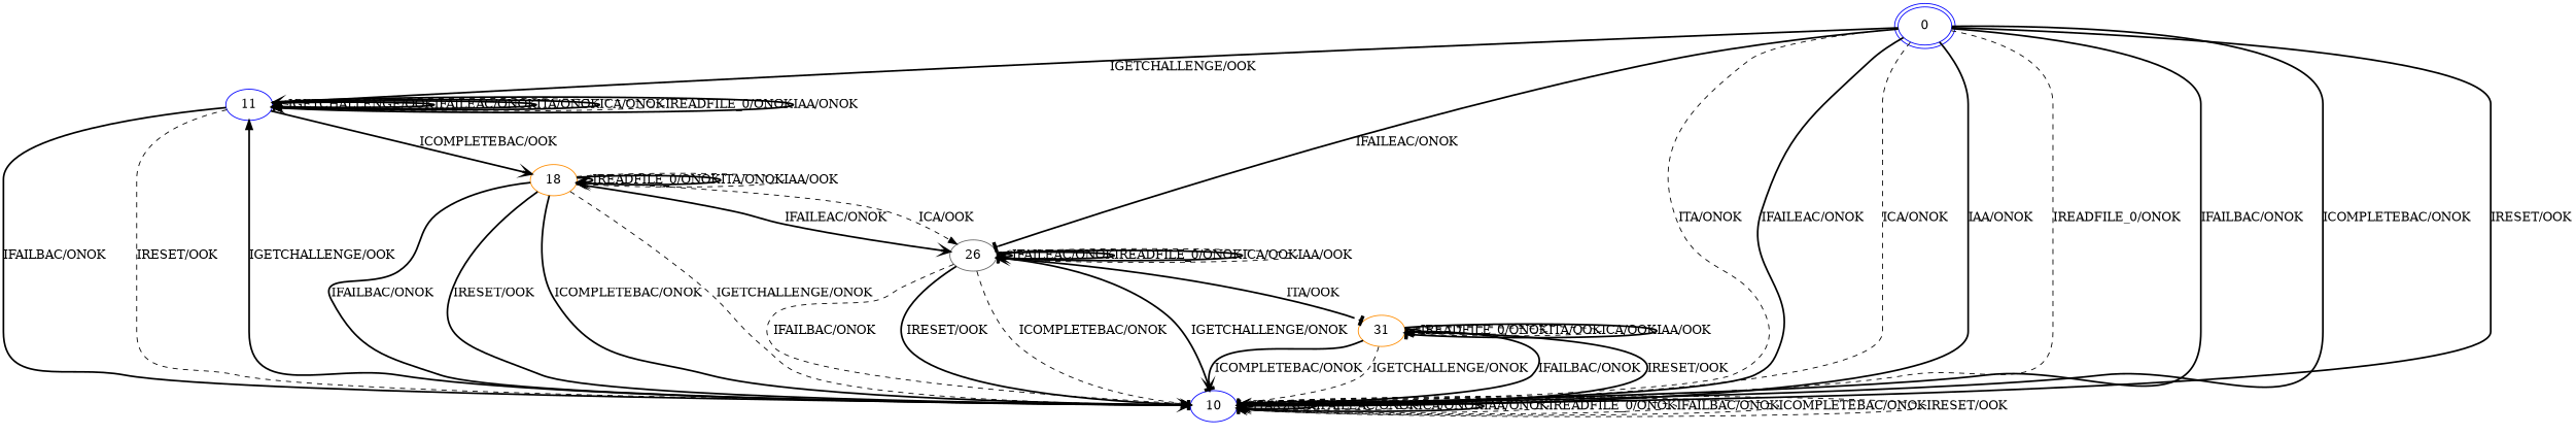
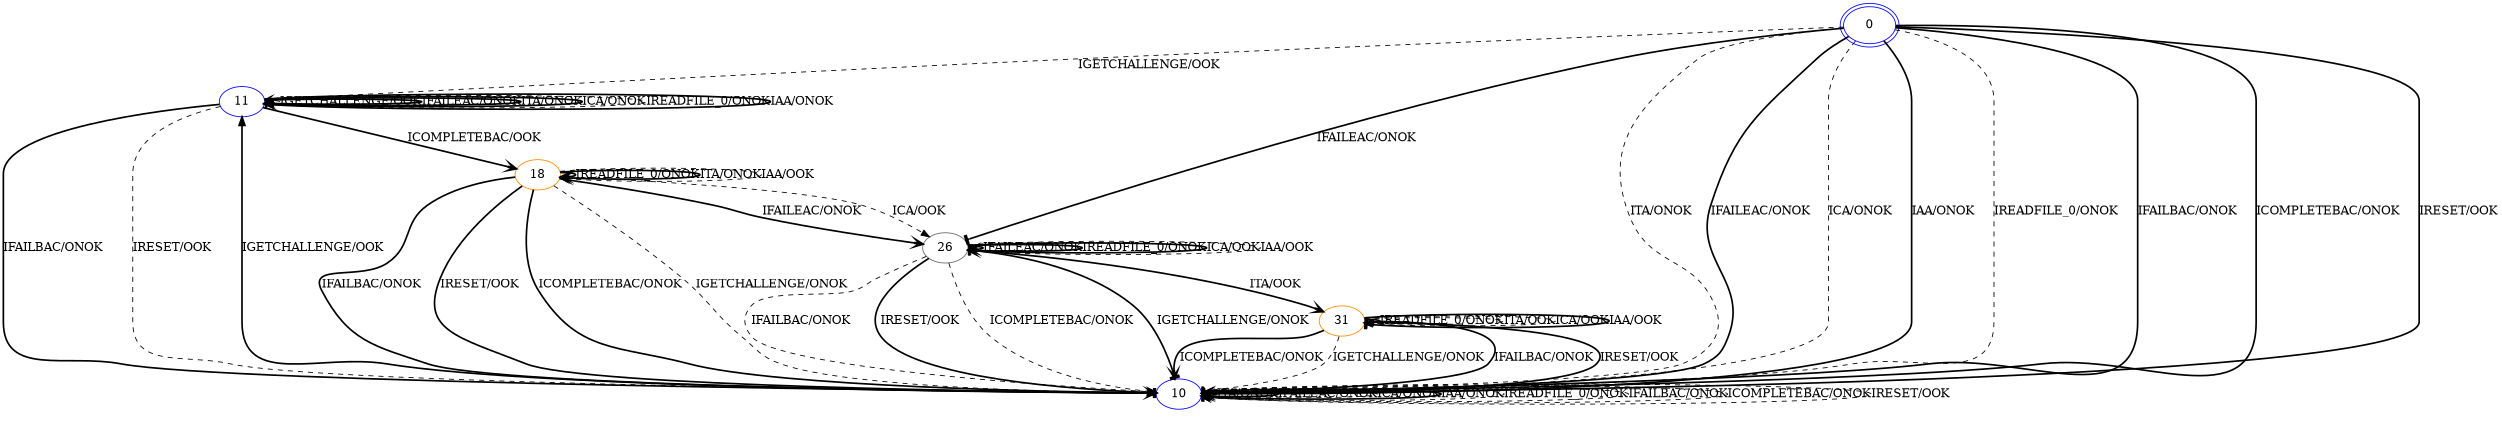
  digraph {
    node [color=blue shape=oval]
    edge [arrowhead=vee style=bold]
    11
    10
    18 [color=darkorange]
    26 [color=gray40]
    31 [color=darkorange]
    0 [peripheries=2]
    11 -> 11 [label="IGETCHALLENGE/OOK" style=dashed]
    11 -> 11 [arrowhead=normal label="IFAILEAC/ONOK"]
    11 -> 11 [label="ITA/ONOK"]
    11 -> 11 [arrowhead=normal label="ICA/ONOK"]
    11 -> 11 [arrowhead=tee label="IREADFILE_0/ONOK" style=dashed]
    11 -> 11 [arrowhead=normal label="IAA/ONOK"]
    11 -> 10 [arrowhead=normal label="IFAILBAC/ONOK"]
    11 -> 10 [label="IRESET/OOK" style=dashed]
    11 -> 18 [label="ICOMPLETEBAC/OOK"]
    10 -> 11 [arrowhead=normal label="IGETCHALLENGE/OOK"]
    10 -> 10 [label="ITA/ONOK"]
    10 -> 10 [arrowhead=normal label="IFAILEAC/ONOK"]
    10 -> 10 [label="ICA/ONOK" style=dashed]
    10 -> 10 [arrowhead=tee label="IAA/ONOK"]
    10 -> 10 [arrowhead=tee label="IREADFILE_0/ONOK" style=dashed]
    10 -> 10 [arrowhead=normal label="IFAILBAC/ONOK" style=dashed]
    10 -> 10 [label="ICOMPLETEBAC/ONOK" style=dashed]
    10 -> 10 [label="IRESET/OOK" style=dashed]
    18 -> 10 [arrowhead=normal label="IFAILBAC/ONOK"]
    18 -> 10 [label="IRESET/OOK"]
    18 -> 10 [arrowhead=tee label="ICOMPLETEBAC/ONOK"]
    18 -> 10 [arrowhead=tee label="IGETCHALLENGE/ONOK" style=dashed]
    18 -> 18 [label="IREADFILE_0/ONOK"]
    18 -> 18 [label="ITA/ONOK"]
    18 -> 18 [label="IAA/OOK" style=dashed]
    18 -> 26 [label="IFAILEAC/ONOK"]
    18 -> 26 [arrowhead=normal label="ICA/OOK" style=dashed]
    26 -> 10 [label="IFAILBAC/ONOK" style=dashed]
    26 -> 10 [arrowhead=normal label="IRESET/OOK"]
    26 -> 10 [arrowhead=normal label="ICOMPLETEBAC/ONOK" style=dashed]
    26 -> 10 [arrowhead=tee label="IGETCHALLENGE/ONOK"]
    26 -> 26 [label="IFAILEAC/ONOK"]
    26 -> 26 [arrowhead=tee label="IREADFILE_0/ONOK"]
    26 -> 26 [label="ICA/OOK"]
    26 -> 26 [arrowhead=tee label="IAA/OOK" style=dashed]
-   26 -> 31 [arrowhead=tee label="ITA/OOK"]
+   26 -> 31 [label="ITA/OOK"]
    31 -> 10 [label="ICOMPLETEBAC/ONOK"]
    31 -> 10 [arrowhead=tee label="IGETCHALLENGE/ONOK" style=dashed]
    31 -> 10 [arrowhead=tee label="IFAILBAC/ONOK"]
    31 -> 10 [label="IRESET/OOK"]
    31 -> 31 [arrowhead=normal label="IREADFILE_0/ONOK"]
    31 -> 31 [arrowhead=tee label="ITA/OOK" style=dashed]
    31 -> 31 [arrowhead=normal label="ICA/OOK" style=dashed]
    31 -> 31 [arrowhead=tee label="IAA/OOK"]
-   0 -> 11 [label="IGETCHALLENGE/OOK"]
+   0 -> 11 [label="IGETCHALLENGE/OOK" style=dashed]
    0 -> 10 [arrowhead=tee label="ITA/ONOK" style=dashed]
    0 -> 10 [label="IFAILEAC/ONOK"]
    0 -> 10 [arrowhead=normal label="ICA/ONOK" style=dashed]
    0 -> 10 [label="IAA/ONOK"]
    0 -> 10 [arrowhead=normal label="IREADFILE_0/ONOK" style=dashed]
    0 -> 10 [arrowhead=tee label="IFAILBAC/ONOK"]
    0 -> 10 [arrowhead=tee label="ICOMPLETEBAC/ONOK"]
    0 -> 10 [arrowhead=tee label="IRESET/OOK"]
    0 -> 26 [arrowhead=tee label="IFAILEAC/ONOK"]
  }
